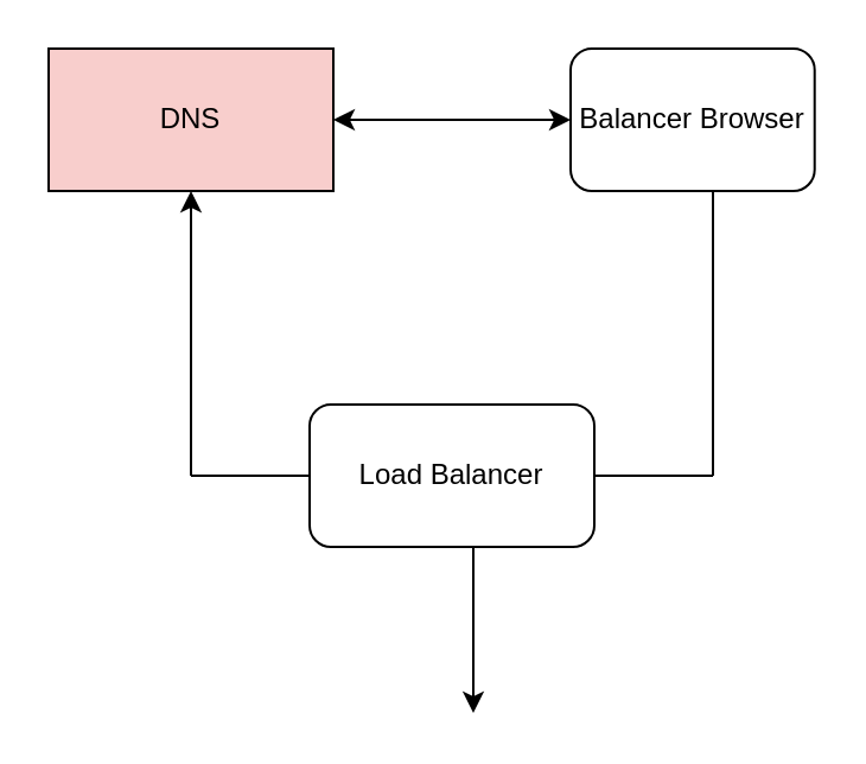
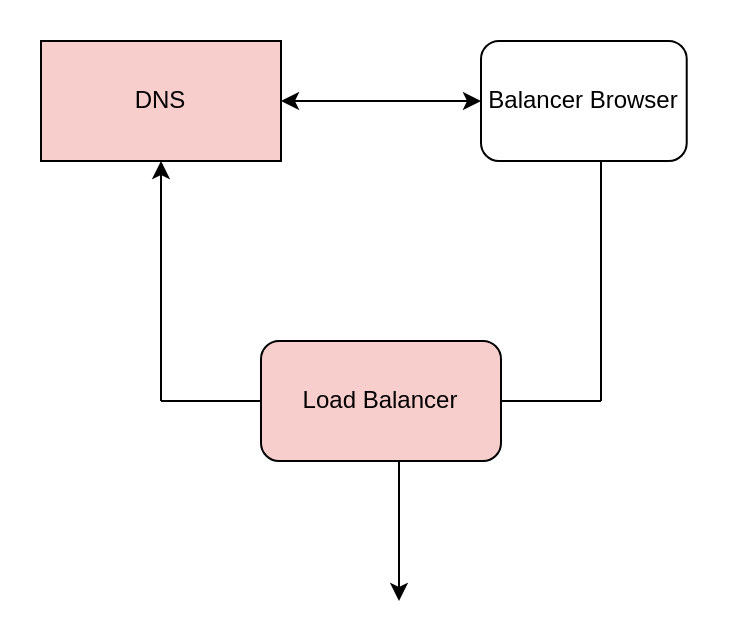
  <mxCell id="0" />
  <mxCell id="1" parent="0" />
  <mxCell id="2" value="Balancer Browser" style="rounded=1;whiteSpace=wrap;html=1;align=center;" parent="1" vertex="1"><mxGeometry x="240" y="20" width="102.86" height="60" as="geometry" /></mxCell>
  <mxCell id="3" value="" style="endArrow=classic;startArrow=classic;html=1;" parent="1" edge="1"><mxGeometry width="50" height="50" relative="1" as="geometry"><mxPoint x="140" y="50" as="sourcePoint" /><mxPoint x="240" y="50" as="targetPoint" /></mxGeometry></mxCell>
  <mxCell id="4" value="DNS" style="rounded=0;whiteSpace=wrap;html=1;fillColor=#f8cecc;" parent="1" vertex="1"><mxGeometry x="20" y="20" width="120" height="60" as="geometry" /></mxCell>
  <mxCell id="5" style="edgeStyle=none;html=1;" parent="1" edge="1"><mxGeometry relative="1" as="geometry"><mxPoint x="199" y="300" as="targetPoint" /><mxPoint x="199" y="230" as="sourcePoint" /></mxGeometry></mxCell>
  <mxCell id="6" value="" style="endArrow=classic;html=1;" parent="1" edge="1"><mxGeometry width="50" height="50" relative="1" as="geometry"><mxPoint x="80" y="200" as="sourcePoint" /><mxPoint x="80" y="80" as="targetPoint" /></mxGeometry></mxCell>
  <mxCell id="7" value="" style="endArrow=none;html=1;" parent="1" edge="1"><mxGeometry width="50" height="50" relative="1" as="geometry"><mxPoint x="300" y="200" as="sourcePoint" /><mxPoint x="300" y="80" as="targetPoint" /></mxGeometry></mxCell>
  <mxCell id="8" value="" style="endArrow=none;html=1;exitX=1;exitY=0.5;exitDx=0;exitDy=0;" parent="1" edge="1"><mxGeometry width="50" height="50" relative="1" as="geometry"><mxPoint x="230" y="200" as="sourcePoint" /><mxPoint x="300" y="200" as="targetPoint" /></mxGeometry></mxCell>
  <mxCell id="9" value="" style="endArrow=none;html=1;entryX=0;entryY=0.5;entryDx=0;entryDy=0;" parent="1" edge="1"><mxGeometry width="50" height="50" relative="1" as="geometry"><mxPoint x="80" y="200" as="sourcePoint" /><mxPoint x="150" y="200" as="targetPoint" /></mxGeometry></mxCell>
- <mxCell id="10" value="Load Balancer" style="rounded=1;whiteSpace=wrap;html=1;" parent="1" vertex="1"><mxGeometry x="130" y="170" width="120" height="60" as="geometry" /></mxCell>
+ <mxCell id="10" value="Load Balancer" style="rounded=1;whiteSpace=wrap;html=1;fillColor=#f8cecc;" parent="1" vertex="1"><mxGeometry x="130" y="170" width="120" height="60" as="geometry" /></mxCell>
